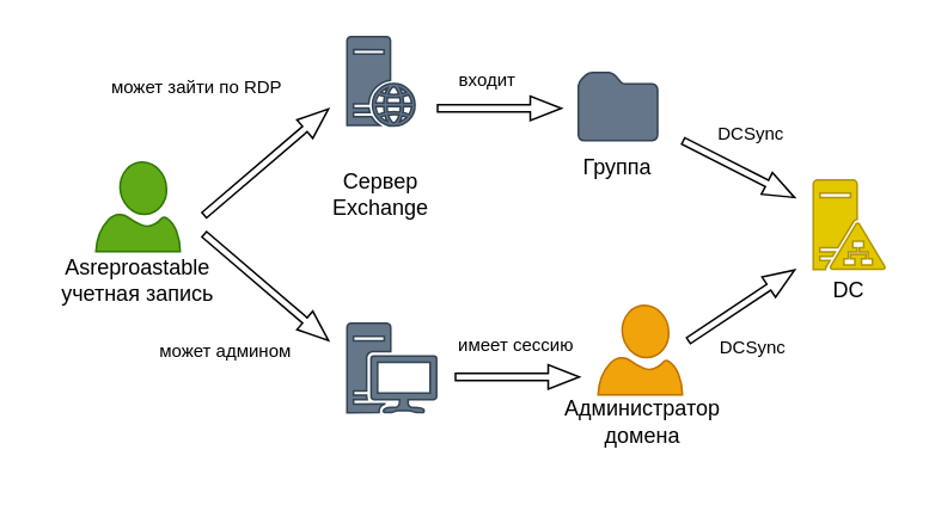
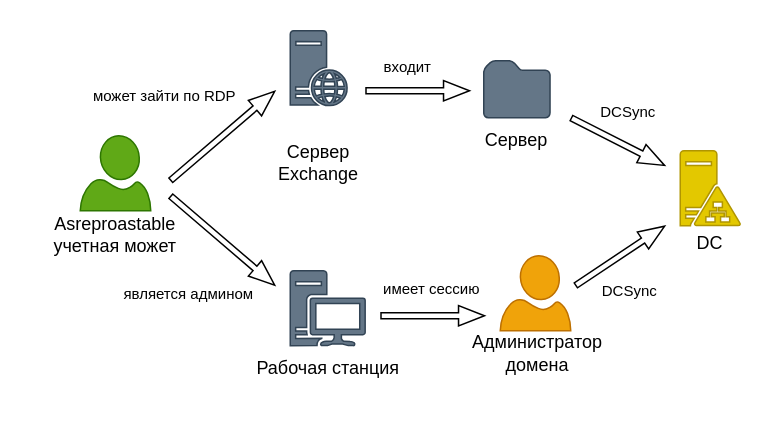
  <mxCell id="0" />
  <mxCell id="1" parent="0" />
  <mxCell id="2" value="" style="sketch=0;aspect=fixed;pointerEvents=1;shadow=0;dashed=0;html=1;labelPosition=center;verticalLabelPosition=bottom;verticalAlign=top;align=center;shape=mxgraph.mscae.enterprise.workstation_client;fillColor=#647687;strokeColor=#314354;fontColor=#ffffff;" vertex="1" parent="1"><mxGeometry x="193" y="180" width="50" height="50" as="geometry" /></mxCell>
  <mxCell id="3" value="" style="sketch=0;aspect=fixed;pointerEvents=1;shadow=0;dashed=0;html=1;strokeColor=#2D7600;labelPosition=center;verticalLabelPosition=bottom;verticalAlign=top;align=center;fillColor=#60a917;shape=mxgraph.azure.user;fontColor=#ffffff;" vertex="1" parent="1"><mxGeometry x="53" y="90" width="47" height="50" as="geometry" /></mxCell>
  <mxCell id="4" value="" style="sketch=0;aspect=fixed;pointerEvents=1;shadow=0;dashed=0;html=1;labelPosition=center;verticalLabelPosition=bottom;verticalAlign=top;align=center;shape=mxgraph.mscae.enterprise.web_server;fillColor=#647687;strokeColor=#314354;fontColor=#ffffff;" vertex="1" parent="1"><mxGeometry x="193" y="20" width="38" height="50" as="geometry" /></mxCell>
  <mxCell id="5" value="" style="sketch=0;aspect=fixed;pointerEvents=1;shadow=0;dashed=0;html=1;strokeColor=#B09500;labelPosition=center;verticalLabelPosition=bottom;verticalAlign=top;align=center;fillColor=#e3c800;shape=mxgraph.mscae.enterprise.ad_fs;fontColor=#000000;" vertex="1" parent="1"><mxGeometry x="453" y="100" width="40" height="50" as="geometry" /></mxCell>
  <mxCell id="6" value="" style="shape=flexArrow;endArrow=classic;html=1;rounded=0;width=3.953;endSize=5.437;endWidth=8.594;" edge="1" parent="1"><mxGeometry width="50" height="50" relative="1" as="geometry"><mxPoint x="113" y="120" as="sourcePoint" /><mxPoint x="183" y="60" as="targetPoint" /></mxGeometry></mxCell>
  <mxCell id="7" value="" style="shape=flexArrow;endArrow=classic;html=1;rounded=0;width=3.953;endSize=5.437;endWidth=8.594;" edge="1" parent="1"><mxGeometry width="50" height="50" relative="1" as="geometry"><mxPoint x="113" y="130" as="sourcePoint" /><mxPoint x="183" y="190" as="targetPoint" /></mxGeometry></mxCell>
  <mxCell id="8" value="" style="shape=flexArrow;endArrow=classic;html=1;rounded=0;width=3.953;endSize=5.437;endWidth=8.594;" edge="1" parent="1"><mxGeometry width="50" height="50" relative="1" as="geometry"><mxPoint x="253" y="210" as="sourcePoint" /><mxPoint x="323" y="210" as="targetPoint" /></mxGeometry></mxCell>
  <mxCell id="9" value="" style="shape=flexArrow;endArrow=classic;html=1;rounded=0;width=3.953;endSize=5.437;endWidth=8.594;" edge="1" parent="1"><mxGeometry width="50" height="50" relative="1" as="geometry"><mxPoint x="243" y="60" as="sourcePoint" /><mxPoint x="313" y="60" as="targetPoint" /></mxGeometry></mxCell>
  <mxCell id="10" value="" style="sketch=0;aspect=fixed;pointerEvents=1;shadow=0;dashed=0;html=1;strokeColor=#BD7000;labelPosition=center;verticalLabelPosition=bottom;verticalAlign=top;align=center;fillColor=#f0a30a;shape=mxgraph.azure.user;fontColor=#000000;" vertex="1" parent="1"><mxGeometry x="333" y="170" width="47" height="50" as="geometry" /></mxCell>
  <mxCell id="11" value="" style="shape=flexArrow;endArrow=classic;html=1;rounded=0;width=3.953;endSize=5.437;endWidth=8.594;" edge="1" parent="1"><mxGeometry width="50" height="50" relative="1" as="geometry"><mxPoint x="383" y="190" as="sourcePoint" /><mxPoint x="443" y="150" as="targetPoint" /></mxGeometry></mxCell>
- <mxCell id="12" value="&lt;div&gt;Asreproastable &lt;br&gt;&lt;/div&gt;&lt;div&gt;учетная запись&lt;br&gt;&lt;/div&gt;" style="text;html=1;strokeColor=none;fillColor=none;align=center;verticalAlign=middle;whiteSpace=wrap;rounded=0;" vertex="1" parent="1"><mxGeometry x="20" y="141" width="113" height="30" as="geometry" /></mxCell>
+ <mxCell id="12" value="&lt;div&gt;Asreproastable &lt;br&gt;&lt;/div&gt;&lt;div&gt;учетная может&lt;br&gt;&lt;/div&gt;" style="text;html=1;strokeColor=none;fillColor=none;align=center;verticalAlign=middle;whiteSpace=wrap;rounded=0;" vertex="1" parent="1"><mxGeometry x="20" y="141" width="113" height="30" as="geometry" /></mxCell>
  <mxCell id="13" value="&lt;div&gt;Сервер &lt;br&gt;&lt;/div&gt;&lt;div&gt;Exchange &lt;/div&gt;" style="text;html=1;strokeColor=none;fillColor=none;align=center;verticalAlign=middle;whiteSpace=wrap;rounded=0;" vertex="1" parent="1"><mxGeometry x="182" y="93" width="60" height="30" as="geometry" /></mxCell>
+ <mxCell id="14" value="Рабочая станция" style="text;html=1;strokeColor=none;fillColor=none;align=center;verticalAlign=middle;whiteSpace=wrap;rounded=0;" vertex="1" parent="1"><mxGeometry x="161.5" y="230" width="113" height="30" as="geometry" /></mxCell>
  <mxCell id="15" value="" style="sketch=0;aspect=fixed;pointerEvents=1;shadow=0;dashed=0;html=1;strokeColor=#314354;labelPosition=center;verticalLabelPosition=bottom;verticalAlign=top;align=center;fillColor=#647687;shape=mxgraph.mscae.enterprise.folder;fontColor=#ffffff;" vertex="1" parent="1"><mxGeometry x="322" y="40" width="44.19" height="38" as="geometry" /></mxCell>
- <mxCell id="16" value="&lt;div&gt;Группа&lt;br&gt;&lt;/div&gt;" style="text;html=1;strokeColor=none;fillColor=none;align=center;verticalAlign=middle;whiteSpace=wrap;rounded=0;" vertex="1" parent="1"><mxGeometry x="314.09" y="78" width="60" height="30" as="geometry" /></mxCell>
+ <mxCell id="16" value="&lt;div&gt;Сервер&lt;br&gt;&lt;/div&gt;" style="text;html=1;strokeColor=none;fillColor=none;align=center;verticalAlign=middle;whiteSpace=wrap;rounded=0;" vertex="1" parent="1"><mxGeometry x="314.09" y="78" width="60" height="30" as="geometry" /></mxCell>
  <mxCell id="17" value="Администратор домена" style="text;html=1;strokeColor=none;fillColor=none;align=center;verticalAlign=middle;whiteSpace=wrap;rounded=0;" vertex="1" parent="1"><mxGeometry x="327.5" y="220" width="60" height="30" as="geometry" /></mxCell>
  <mxCell id="18" value="" style="shape=flexArrow;endArrow=classic;html=1;rounded=0;width=3.953;endSize=5.437;endWidth=8.594;" edge="1" parent="1"><mxGeometry width="50" height="50" relative="1" as="geometry"><mxPoint x="380" y="78" as="sourcePoint" /><mxPoint x="443" y="110" as="targetPoint" /></mxGeometry></mxCell>
  <mxCell id="19" value="DC" style="text;html=1;strokeColor=none;fillColor=none;align=center;verticalAlign=middle;whiteSpace=wrap;rounded=0;" vertex="1" parent="1"><mxGeometry x="450.25" y="147" width="45.5" height="30" as="geometry" /></mxCell>
  <mxCell id="20" value="имеет сессию" style="text;html=1;strokeColor=none;fillColor=none;align=center;verticalAlign=middle;whiteSpace=wrap;rounded=0;fontSize=10;" vertex="1" parent="1"><mxGeometry x="231" y="177" width="113" height="30" as="geometry" /></mxCell>
  <mxCell id="21" value="DCSync" style="text;html=1;strokeColor=none;fillColor=none;align=center;verticalAlign=middle;whiteSpace=wrap;rounded=0;fontSize=10;" vertex="1" parent="1"><mxGeometry x="363.19" y="178" width="113" height="30" as="geometry" /></mxCell>
  <mxCell id="22" value="DCSync" style="text;html=1;strokeColor=none;fillColor=none;align=center;verticalAlign=middle;whiteSpace=wrap;rounded=0;fontSize=10;" vertex="1" parent="1"><mxGeometry x="362" y="59" width="113" height="30" as="geometry" /></mxCell>
  <mxCell id="23" value="входит" style="text;html=1;strokeColor=none;fillColor=none;align=center;verticalAlign=middle;whiteSpace=wrap;rounded=0;fontSize=10;" vertex="1" parent="1"><mxGeometry x="214.5" y="29" width="113" height="30" as="geometry" /></mxCell>
- <mxCell id="24" value="может админом" style="text;html=1;strokeColor=none;fillColor=none;align=center;verticalAlign=middle;whiteSpace=wrap;rounded=0;fontSize=10;" vertex="1" parent="1"><mxGeometry x="69" y="180" width="113" height="30" as="geometry" /></mxCell>
- <mxCell id="25" value="может зайти по RDP" style="text;html=1;strokeColor=none;fillColor=none;align=center;verticalAlign=middle;whiteSpace=wrap;rounded=0;fontSize=10;" vertex="1" parent="1"><mxGeometry x="53" y="33" width="113" height="30" as="geometry" /></mxCell>
+ <mxCell id="24" value="является админом" style="text;html=1;strokeColor=none;fillColor=none;align=center;verticalAlign=middle;whiteSpace=wrap;rounded=0;fontSize=10;" vertex="1" parent="1"><mxGeometry x="69" y="180" width="113" height="30" as="geometry" /></mxCell>
+ <mxCell id="25" value="может зайти по RDP" style="text;html=1;strokeColor=none;fillColor=none;align=center;verticalAlign=middle;whiteSpace=wrap;rounded=0;fontSize=10;" vertex="1" parent="1"><mxGeometry x="53" y="48" width="113" height="30" as="geometry" /></mxCell>
